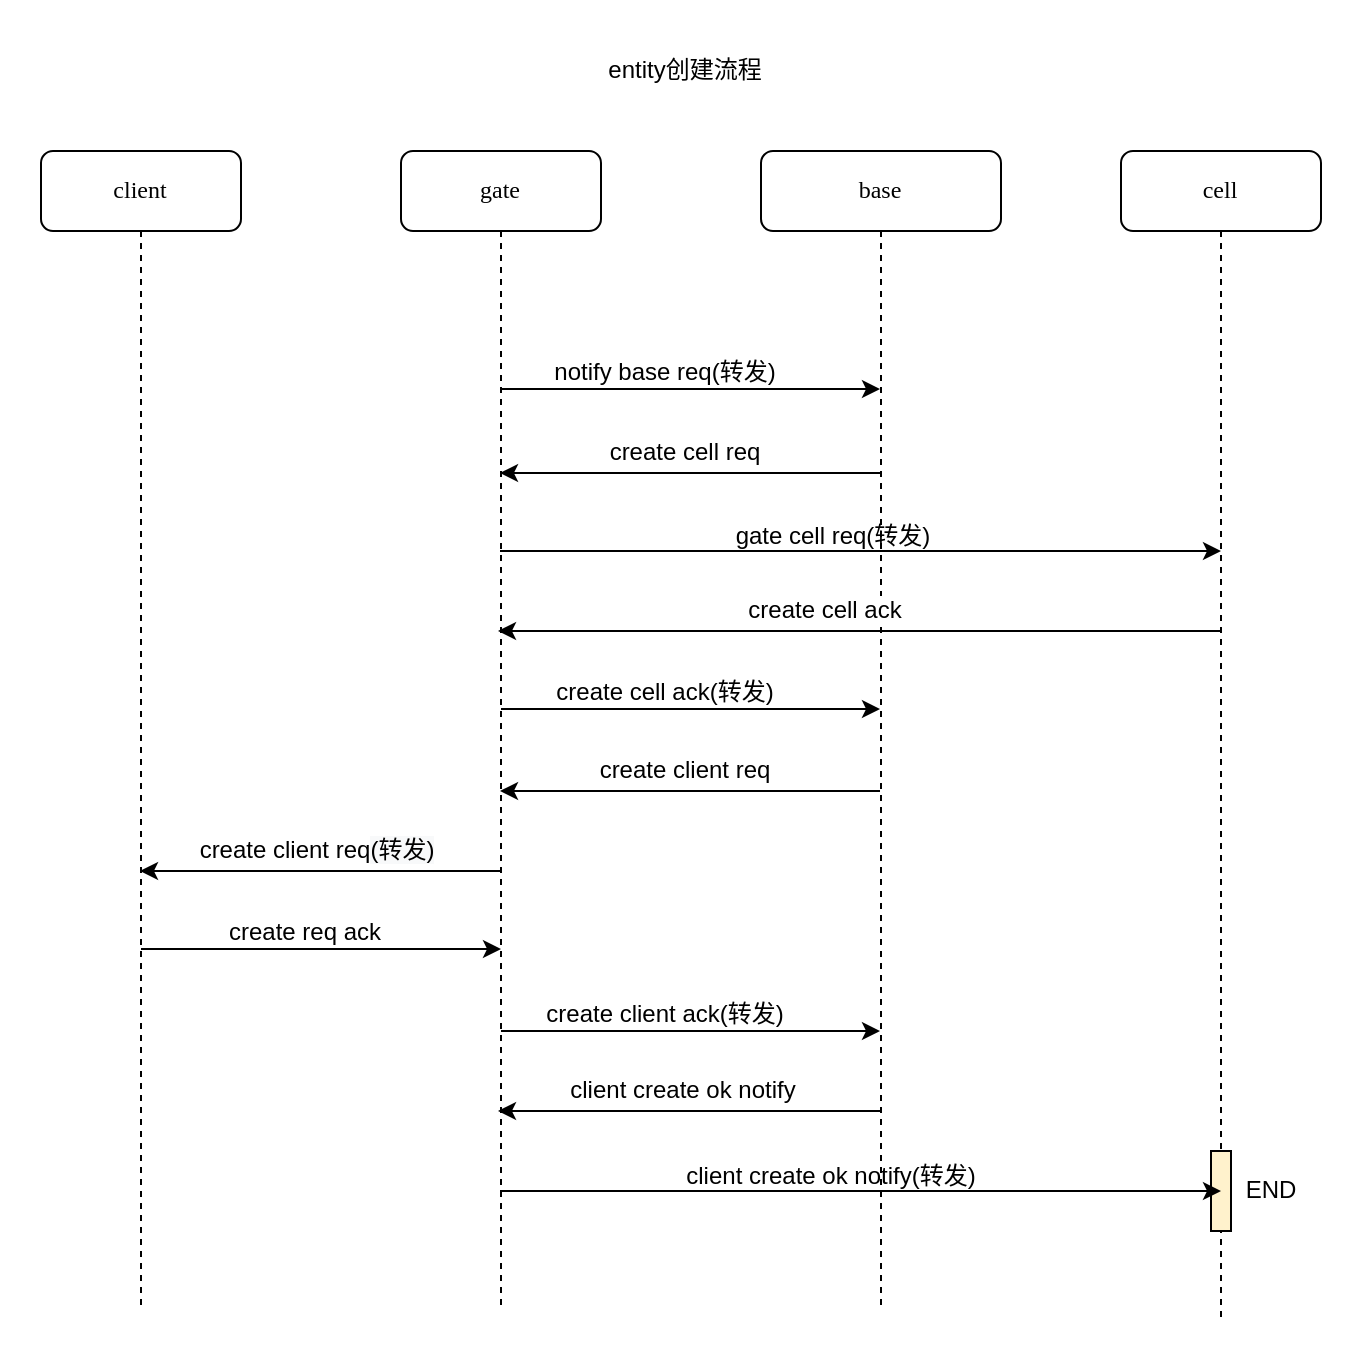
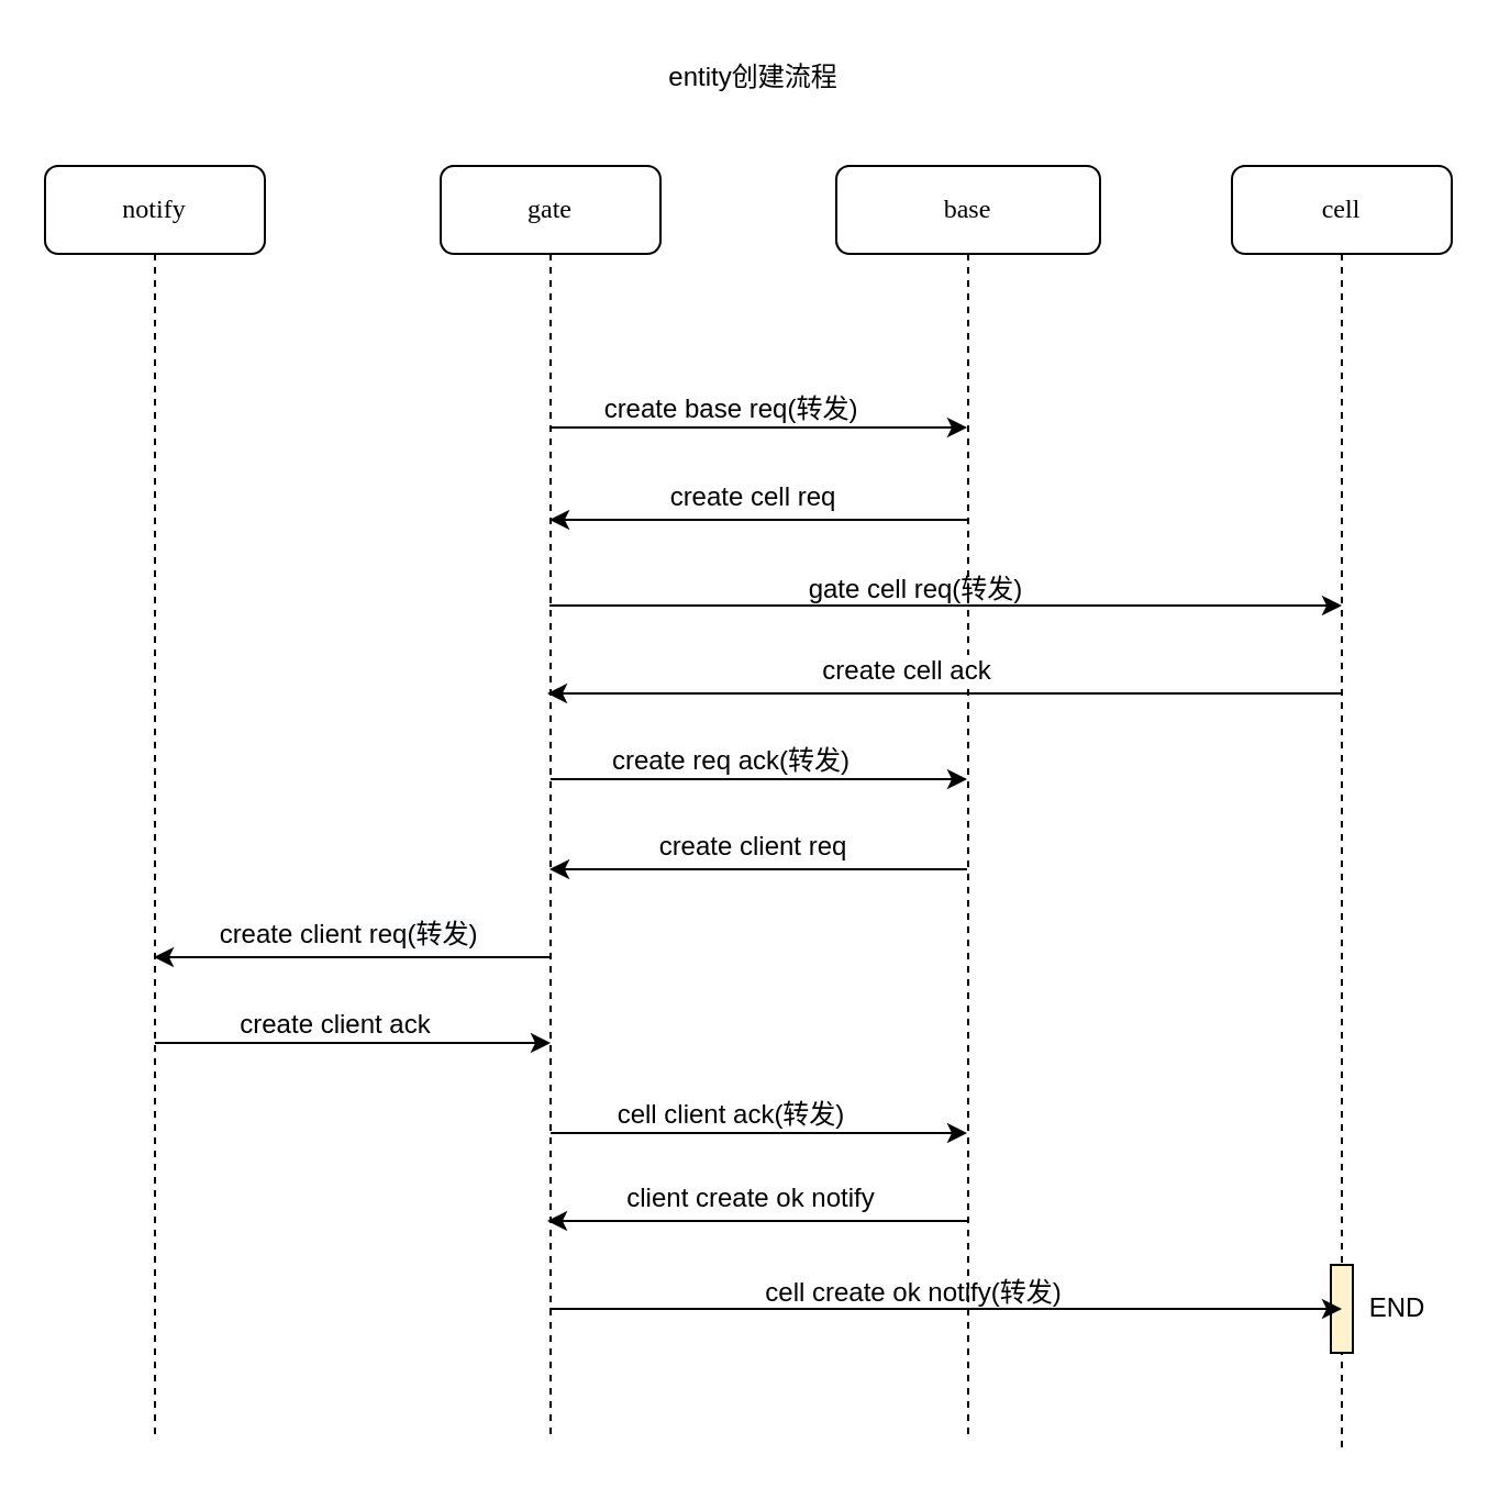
  <mxCell id="0" />
  <mxCell id="1" parent="0" />
  <mxCell id="2" value="gate" style="shape=umlLifeline;perimeter=lifelinePerimeter;whiteSpace=wrap;html=1;container=1;collapsible=0;recursiveResize=0;outlineConnect=0;rounded=1;shadow=0;comic=0;labelBackgroundColor=none;strokeWidth=1;fontFamily=Verdana;fontSize=12;align=center;" parent="1" vertex="1"><mxGeometry x="200" y="75" width="100" height="580" as="geometry" /></mxCell>
  <mxCell id="3" value="base" style="shape=umlLifeline;perimeter=lifelinePerimeter;whiteSpace=wrap;html=1;container=1;collapsible=0;recursiveResize=0;outlineConnect=0;rounded=1;shadow=0;comic=0;labelBackgroundColor=none;strokeWidth=1;fontFamily=Verdana;fontSize=12;align=center;" parent="1" vertex="1"><mxGeometry x="380" y="75" width="120" height="580" as="geometry" /></mxCell>
  <mxCell id="4" value="" style="endArrow=classic;html=1;rounded=0;" parent="3" target="3" edge="1"><mxGeometry x="0.006" y="10" relative="1" as="geometry"><mxPoint x="-130" y="119" as="sourcePoint" /><mxPoint x="50" y="119" as="targetPoint" /><Array as="points"><mxPoint x="-59.5" y="119" /></Array><mxPoint as="offset" /></mxGeometry></mxCell>
  <mxCell id="5" value="" style="endArrow=classic;html=1;rounded=0;" parent="3" edge="1"><mxGeometry x="0.006" y="10" relative="1" as="geometry"><mxPoint x="-130.5" y="200" as="sourcePoint" /><mxPoint x="230" y="200" as="targetPoint" /><Array as="points"><mxPoint x="120.5" y="200" /></Array><mxPoint as="offset" /></mxGeometry></mxCell>
- <mxCell id="6" value="client create ok notify(转发)" style="text;html=1;align=center;verticalAlign=middle;resizable=0;points=[];autosize=1;strokeColor=none;fillColor=none;" parent="3" vertex="1"><mxGeometry x="-50" y="498" width="170" height="30" as="geometry" /></mxCell>
+ <mxCell id="6" value="cell create ok notify(转发)" style="text;html=1;align=center;verticalAlign=middle;resizable=0;points=[];autosize=1;strokeColor=none;fillColor=none;" parent="3" vertex="1"><mxGeometry x="-50" y="498" width="170" height="30" as="geometry" /></mxCell>
  <mxCell id="7" value="cell" style="shape=umlLifeline;perimeter=lifelinePerimeter;whiteSpace=wrap;html=1;container=1;collapsible=0;recursiveResize=0;outlineConnect=0;rounded=1;shadow=0;comic=0;labelBackgroundColor=none;strokeWidth=1;fontFamily=Verdana;fontSize=12;align=center;" parent="1" vertex="1"><mxGeometry x="560" y="75" width="100" height="585" as="geometry" /></mxCell>
  <mxCell id="8" value="&amp;nbsp; &amp;nbsp; &amp;nbsp; &amp;nbsp; &amp;nbsp; &amp;nbsp; &amp;nbsp; &amp;nbsp;END" style="html=1;points=[];perimeter=orthogonalPerimeter;fillColor=#fff2cc;" parent="7" vertex="1"><mxGeometry x="45" y="500" width="10" height="40" as="geometry" /></mxCell>
- <mxCell id="9" value="client" style="shape=umlLifeline;perimeter=lifelinePerimeter;whiteSpace=wrap;html=1;container=1;collapsible=0;recursiveResize=0;outlineConnect=0;rounded=1;shadow=0;comic=0;labelBackgroundColor=none;strokeWidth=1;fontFamily=Verdana;fontSize=12;align=center;" parent="1" vertex="1"><mxGeometry x="20" y="75" width="100" height="580" as="geometry" /></mxCell>
- <mxCell id="10" value="notify base req(转发)" style="text;html=1;align=center;verticalAlign=middle;resizable=0;points=[];autosize=1;strokeColor=none;fillColor=none;" parent="1" vertex="1"><mxGeometry x="262" y="171" width="140" height="30" as="geometry" /></mxCell>
+ <mxCell id="9" value="notify" style="shape=umlLifeline;perimeter=lifelinePerimeter;whiteSpace=wrap;html=1;container=1;collapsible=0;recursiveResize=0;outlineConnect=0;rounded=1;shadow=0;comic=0;labelBackgroundColor=none;strokeWidth=1;fontFamily=Verdana;fontSize=12;align=center;" parent="1" vertex="1"><mxGeometry x="20" y="75" width="100" height="580" as="geometry" /></mxCell>
+ <mxCell id="10" value="create base req(转发)" style="text;html=1;align=center;verticalAlign=middle;resizable=0;points=[];autosize=1;strokeColor=none;fillColor=none;" parent="1" vertex="1"><mxGeometry x="262" y="171" width="140" height="30" as="geometry" /></mxCell>
  <mxCell id="11" value="gate cell req(转发)" style="text;html=1;align=center;verticalAlign=middle;resizable=0;points=[];autosize=1;strokeColor=none;fillColor=none;" parent="1" vertex="1"><mxGeometry x="351" y="253" width="130" height="30" as="geometry" /></mxCell>
  <mxCell id="12" value="" style="endArrow=classic;html=1;rounded=0;fontSize=12;" parent="1" source="3" edge="1"><mxGeometry width="50" height="50" relative="1" as="geometry"><mxPoint x="429.5" y="236" as="sourcePoint" /><mxPoint x="249.5" y="236" as="targetPoint" /><Array as="points"><mxPoint x="300" y="236" /></Array></mxGeometry></mxCell>
  <mxCell id="13" value="create cell req" style="edgeLabel;html=1;align=center;verticalAlign=middle;resizable=0;points=[];fontSize=12;" parent="12" vertex="1" connectable="0"><mxGeometry x="0.161" y="-1" relative="1" as="geometry"><mxPoint x="12" y="-10" as="offset" /></mxGeometry></mxCell>
  <mxCell id="14" value="" style="endArrow=classic;html=1;rounded=0;fontSize=12;" parent="1" source="7" edge="1"><mxGeometry width="50" height="50" relative="1" as="geometry"><mxPoint x="428.5" y="315" as="sourcePoint" /><mxPoint x="248.5" y="315" as="targetPoint" /><Array as="points"><mxPoint x="299" y="315" /></Array></mxGeometry></mxCell>
  <mxCell id="15" value="create cell ack" style="edgeLabel;html=1;align=center;verticalAlign=middle;resizable=0;points=[];fontSize=12;" parent="14" vertex="1" connectable="0"><mxGeometry x="0.161" y="-1" relative="1" as="geometry"><mxPoint x="12" y="-10" as="offset" /></mxGeometry></mxCell>
  <mxCell id="16" value="" style="endArrow=classic;html=1;rounded=0;" parent="1" target="3" edge="1"><mxGeometry x="0.006" y="10" relative="1" as="geometry"><mxPoint x="250" y="354" as="sourcePoint" /><mxPoint x="430" y="354" as="targetPoint" /><Array as="points"><mxPoint x="320.5" y="354" /></Array><mxPoint as="offset" /></mxGeometry></mxCell>
- <mxCell id="17" value="create cell ack(转发)" style="text;html=1;align=center;verticalAlign=middle;resizable=0;points=[];autosize=1;strokeColor=none;fillColor=none;" parent="1" vertex="1"><mxGeometry x="267" y="331" width="130" height="30" as="geometry" /></mxCell>
+ <mxCell id="17" value="create req ack(转发)" style="text;html=1;align=center;verticalAlign=middle;resizable=0;points=[];autosize=1;strokeColor=none;fillColor=none;" parent="1" vertex="1"><mxGeometry x="267" y="331" width="130" height="30" as="geometry" /></mxCell>
  <mxCell id="18" value="" style="endArrow=classic;html=1;rounded=0;fontSize=12;" parent="1" source="3" edge="1"><mxGeometry width="50" height="50" relative="1" as="geometry"><mxPoint x="429.5" y="395" as="sourcePoint" /><mxPoint x="249.5" y="395" as="targetPoint" /><Array as="points"><mxPoint x="300" y="395" /></Array></mxGeometry></mxCell>
  <mxCell id="19" value="create client req" style="edgeLabel;html=1;align=center;verticalAlign=middle;resizable=0;points=[];fontSize=12;" parent="18" vertex="1" connectable="0"><mxGeometry x="0.161" y="-1" relative="1" as="geometry"><mxPoint x="12" y="-10" as="offset" /></mxGeometry></mxCell>
  <mxCell id="20" value="" style="endArrow=classic;html=1;rounded=0;fontSize=12;" parent="1" edge="1"><mxGeometry width="50" height="50" relative="1" as="geometry"><mxPoint x="249.5" y="435" as="sourcePoint" /><mxPoint x="69.5" y="435" as="targetPoint" /><Array as="points"><mxPoint x="120" y="435" /></Array></mxGeometry></mxCell>
  <mxCell id="21" value="create client req&lt;span style=&quot;background-color: rgb(248, 249, 250);&quot;&gt;(转发)&lt;/span&gt;" style="edgeLabel;html=1;align=center;verticalAlign=middle;resizable=0;points=[];fontSize=12;" parent="20" vertex="1" connectable="0"><mxGeometry x="0.161" y="-1" relative="1" as="geometry"><mxPoint x="12" y="-10" as="offset" /></mxGeometry></mxCell>
  <mxCell id="22" value="" style="endArrow=classic;html=1;rounded=0;" parent="1" edge="1"><mxGeometry x="0.006" y="10" relative="1" as="geometry"><mxPoint x="70" y="474" as="sourcePoint" /><mxPoint x="250" y="474" as="targetPoint" /><Array as="points"><mxPoint x="140.5" y="474" /></Array><mxPoint as="offset" /></mxGeometry></mxCell>
- <mxCell id="23" value="create req ack" style="text;html=1;align=center;verticalAlign=middle;resizable=0;points=[];autosize=1;strokeColor=none;fillColor=none;" parent="1" vertex="1"><mxGeometry x="97" y="451" width="110" height="30" as="geometry" /></mxCell>
+ <mxCell id="23" value="create client ack" style="text;html=1;align=center;verticalAlign=middle;resizable=0;points=[];autosize=1;strokeColor=none;fillColor=none;" parent="1" vertex="1"><mxGeometry x="97" y="451" width="110" height="30" as="geometry" /></mxCell>
  <mxCell id="24" value="" style="endArrow=classic;html=1;rounded=0;" parent="1" target="3" edge="1"><mxGeometry x="0.006" y="10" relative="1" as="geometry"><mxPoint x="250" y="515" as="sourcePoint" /><mxPoint x="430" y="515" as="targetPoint" /><Array as="points"><mxPoint x="320.5" y="515" /></Array><mxPoint as="offset" /></mxGeometry></mxCell>
- <mxCell id="25" value="create client ack(转发)" style="text;html=1;align=center;verticalAlign=middle;resizable=0;points=[];autosize=1;strokeColor=none;fillColor=none;" parent="1" vertex="1"><mxGeometry x="262" y="492" width="140" height="30" as="geometry" /></mxCell>
+ <mxCell id="25" value="cell client ack(转发)" style="text;html=1;align=center;verticalAlign=middle;resizable=0;points=[];autosize=1;strokeColor=none;fillColor=none;" parent="1" vertex="1"><mxGeometry x="262" y="492" width="140" height="30" as="geometry" /></mxCell>
  <mxCell id="26" value="" style="endArrow=classic;html=1;rounded=0;" parent="1" source="2" edge="1"><mxGeometry x="0.006" y="10" relative="1" as="geometry"><mxPoint x="430" y="595" as="sourcePoint" /><mxPoint x="610" y="595" as="targetPoint" /><Array as="points"><mxPoint x="500.5" y="595" /></Array><mxPoint as="offset" /></mxGeometry></mxCell>
  <mxCell id="27" value="" style="endArrow=classic;html=1;rounded=0;fontSize=12;" parent="1" source="3" edge="1"><mxGeometry width="50" height="50" relative="1" as="geometry"><mxPoint x="428.5" y="555" as="sourcePoint" /><mxPoint x="248.5" y="555" as="targetPoint" /><Array as="points"><mxPoint x="299" y="555" /></Array></mxGeometry></mxCell>
  <mxCell id="28" value="client create ok notify" style="edgeLabel;html=1;align=center;verticalAlign=middle;resizable=0;points=[];fontSize=12;" parent="27" vertex="1" connectable="0"><mxGeometry x="0.161" y="-1" relative="1" as="geometry"><mxPoint x="12" y="-10" as="offset" /></mxGeometry></mxCell>
  <mxCell id="29" value="entity创建流程" style="text;html=1;align=center;verticalAlign=middle;resizable=0;points=[];autosize=1;strokeColor=none;fillColor=none;" parent="1" vertex="1"><mxGeometry x="292" y="20" width="100" height="30" as="geometry" /></mxCell>
